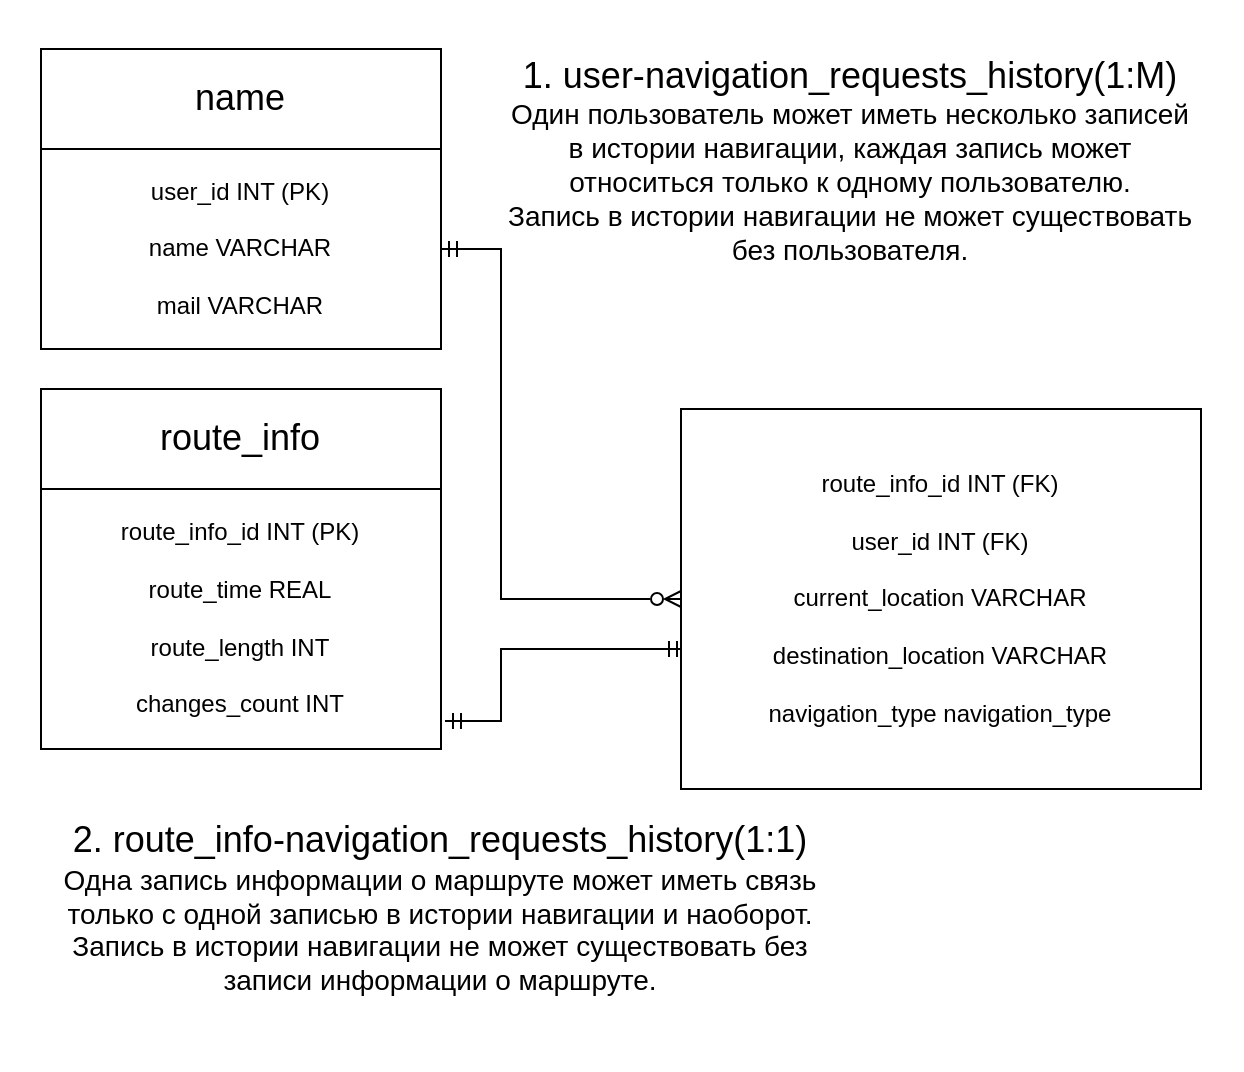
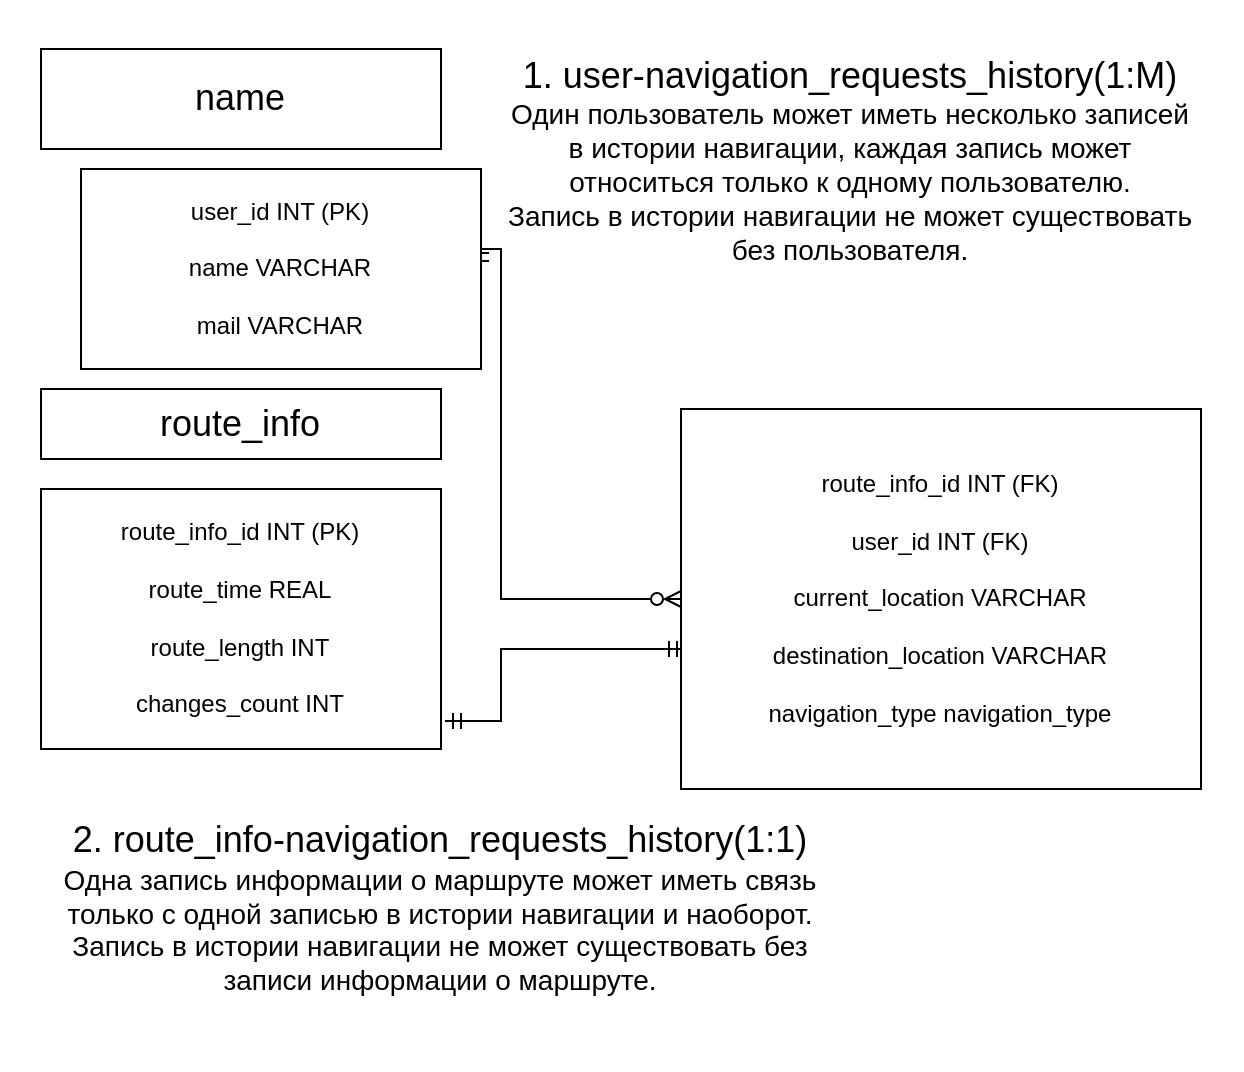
  <mxCell id="0" />
  <mxCell id="1" parent="0" />
  <mxCell id="2" value="&lt;font style=&quot;font-size: 18px;&quot;&gt;name&lt;/font&gt;" style="rounded=0;whiteSpace=wrap;html=1;" parent="1" vertex="1"><mxGeometry x="20" y="24" width="200" height="50" as="geometry" /></mxCell>
- <mxCell id="3" value="&lt;font style=&quot;font-size: 18px;&quot;&gt;route_info&lt;/font&gt;" style="rounded=0;whiteSpace=wrap;html=1;strokeColor=default;align=center;verticalAlign=middle;fontFamily=Helvetica;fontSize=12;fontColor=default;fillColor=default;" parent="1" vertex="1"><mxGeometry x="20" y="194" width="200" height="50" as="geometry" /></mxCell>
+ <mxCell id="3" value="&lt;font style=&quot;font-size: 18px;&quot;&gt;route_info&lt;/font&gt;" style="rounded=0;whiteSpace=wrap;html=1;strokeColor=default;align=center;verticalAlign=middle;fontFamily=Helvetica;fontSize=12;fontColor=default;fillColor=default;" parent="1" vertex="1"><mxGeometry x="20" y="194" width="200" height="35" as="geometry" /></mxCell>
  <mxCell id="4" style="edgeStyle=orthogonalEdgeStyle;rounded=0;orthogonalLoop=1;jettySize=auto;html=1;exitX=1;exitY=0.5;exitDx=0;exitDy=0;entryX=0;entryY=0.5;entryDx=0;entryDy=0;endArrow=ERzeroToMany;endFill=0;startArrow=ERmandOne;startFill=0;" parent="1" source="5" target="8" edge="1"><mxGeometry relative="1" as="geometry"><Array as="points"><mxPoint x="250" y="124" /><mxPoint x="250" y="299" /></Array></mxGeometry></mxCell>
- <mxCell id="5" value="user_id INT (PK&lt;span style=&quot;background-color: initial;&quot;&gt;)&lt;/span&gt;&lt;div&gt;&lt;br&gt;&lt;div&gt;&lt;div&gt;name VARCHAR&lt;/div&gt;&lt;div&gt;&lt;br&gt;&lt;/div&gt;&lt;div&gt;mail VARCHAR&lt;/div&gt;&lt;/div&gt;&lt;/div&gt;" style="rounded=0;whiteSpace=wrap;html=1;" parent="1" vertex="1"><mxGeometry x="20" y="74" width="200" height="100" as="geometry" /></mxCell>
+ <mxCell id="5" value="user_id INT (PK&lt;span style=&quot;background-color: initial;&quot;&gt;)&lt;/span&gt;&lt;div&gt;&lt;br&gt;&lt;div&gt;&lt;div&gt;name VARCHAR&lt;/div&gt;&lt;div&gt;&lt;br&gt;&lt;/div&gt;&lt;div&gt;mail VARCHAR&lt;/div&gt;&lt;/div&gt;&lt;/div&gt;" style="rounded=0;whiteSpace=wrap;html=1;" parent="1" vertex="1"><mxGeometry x="40" y="84" width="200" height="100" as="geometry" /></mxCell>
  <mxCell id="6" style="edgeStyle=orthogonalEdgeStyle;rounded=0;orthogonalLoop=1;jettySize=auto;html=1;exitX=1.01;exitY=0.892;exitDx=0;exitDy=0;startArrow=ERmandOne;startFill=0;endArrow=ERmandOne;endFill=0;exitPerimeter=0;" parent="1" source="7" edge="1"><mxGeometry relative="1" as="geometry"><mxPoint x="330" y="324" as="targetPoint" /><Array as="points"><mxPoint x="250" y="360" /><mxPoint x="250" y="324" /><mxPoint x="340" y="324" /></Array></mxGeometry></mxCell>
  <mxCell id="7" value="route_info_id INT (PK)&lt;div&gt;&lt;br&gt;&lt;/div&gt;&lt;div&gt;route_time REAL&lt;/div&gt;&lt;div&gt;&lt;br&gt;&lt;/div&gt;&lt;div&gt;route_length INT&lt;/div&gt;&lt;div&gt;&lt;br&gt;&lt;/div&gt;&lt;div&gt;changes_count INT&lt;/div&gt;" style="rounded=0;whiteSpace=wrap;html=1;" parent="1" vertex="1"><mxGeometry x="20" y="244" width="200" height="130" as="geometry" /></mxCell>
  <mxCell id="8" value="&lt;div&gt;route_info_id&amp;nbsp;INT &lt;span style=&quot;background-color: initial;&quot;&gt;(FK)&lt;/span&gt;&lt;/div&gt;&lt;div&gt;&lt;br&gt;&lt;/div&gt;&lt;div&gt;user_id INT (FK&lt;span style=&quot;background-color: initial;&quot;&gt;)&lt;/span&gt;&lt;br&gt;&lt;/div&gt;&lt;div&gt;&lt;br&gt;&lt;/div&gt;&lt;div&gt;current_location VARCHAR&lt;/div&gt;&lt;div&gt;&lt;br&gt;&lt;/div&gt;&lt;div&gt;&lt;div&gt;&lt;div&gt;destination_location VARCHAR&lt;/div&gt;&lt;div&gt;&lt;br&gt;&lt;/div&gt;&lt;/div&gt;&lt;/div&gt;&lt;div&gt;&lt;div&gt;navigation_type&amp;nbsp;&lt;span style=&quot;background-color: initial;&quot;&gt;navigation_type&lt;/span&gt;&lt;/div&gt;&lt;/div&gt;" style="rounded=0;whiteSpace=wrap;html=1;" parent="1" vertex="1"><mxGeometry x="340" y="204" width="260" height="190" as="geometry" /></mxCell>
  <mxCell id="9" value="&lt;span style=&quot;font-size: 18px;&quot;&gt;1. user-&lt;/span&gt;&lt;span style=&quot;font-size: 18px;&quot;&gt;navigation_requests_history(1:M)&lt;/span&gt;&lt;div&gt;&lt;font style=&quot;font-size: 14px;&quot;&gt;Один пользователь может иметь несколько записей в истории навигации, каждая запись может относиться только к одному пользователю.&lt;/font&gt;&lt;/div&gt;&lt;div&gt;&lt;span style=&quot;font-size: 14px;&quot;&gt;Запись в истории навигации не может существовать без пользователя.&lt;/span&gt;&lt;/div&gt;" style="text;html=1;align=center;verticalAlign=middle;whiteSpace=wrap;rounded=0;" parent="1" vertex="1"><mxGeometry x="250" y="20" width="350" height="120" as="geometry" /></mxCell>
  <mxCell id="10" value="&lt;span style=&quot;font-size: 18px;&quot;&gt;2. route_info-&lt;/span&gt;&lt;span style=&quot;font-size: 18px;&quot;&gt;navigation_requests_history(1:1)&lt;/span&gt;&lt;div&gt;&lt;font style=&quot;font-size: 14px;&quot;&gt;Одна запись информации о маршруте может иметь связь только с одной записью в истории навигации и наоборот.&lt;/font&gt;&lt;/div&gt;&lt;div&gt;&lt;span style=&quot;font-size: 14px;&quot;&gt;Запись в истории навигации не может существовать без записи информации о маршруте.&lt;/span&gt;&lt;/div&gt;" style="text;html=1;align=center;verticalAlign=middle;whiteSpace=wrap;rounded=0;" parent="1" vertex="1"><mxGeometry x="20" y="394" width="400" height="120" as="geometry" /></mxCell>
